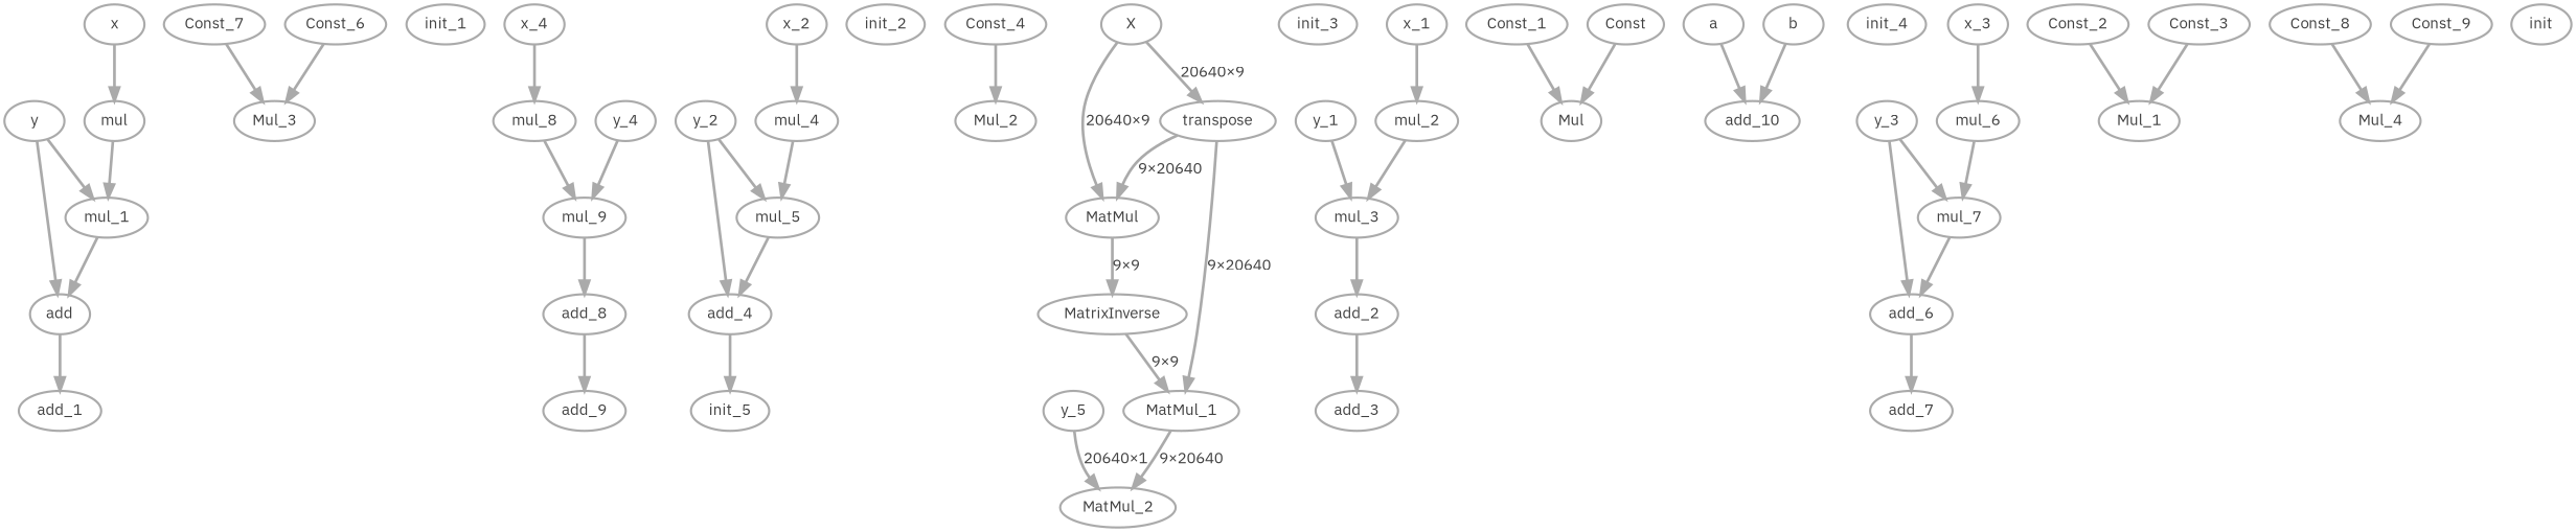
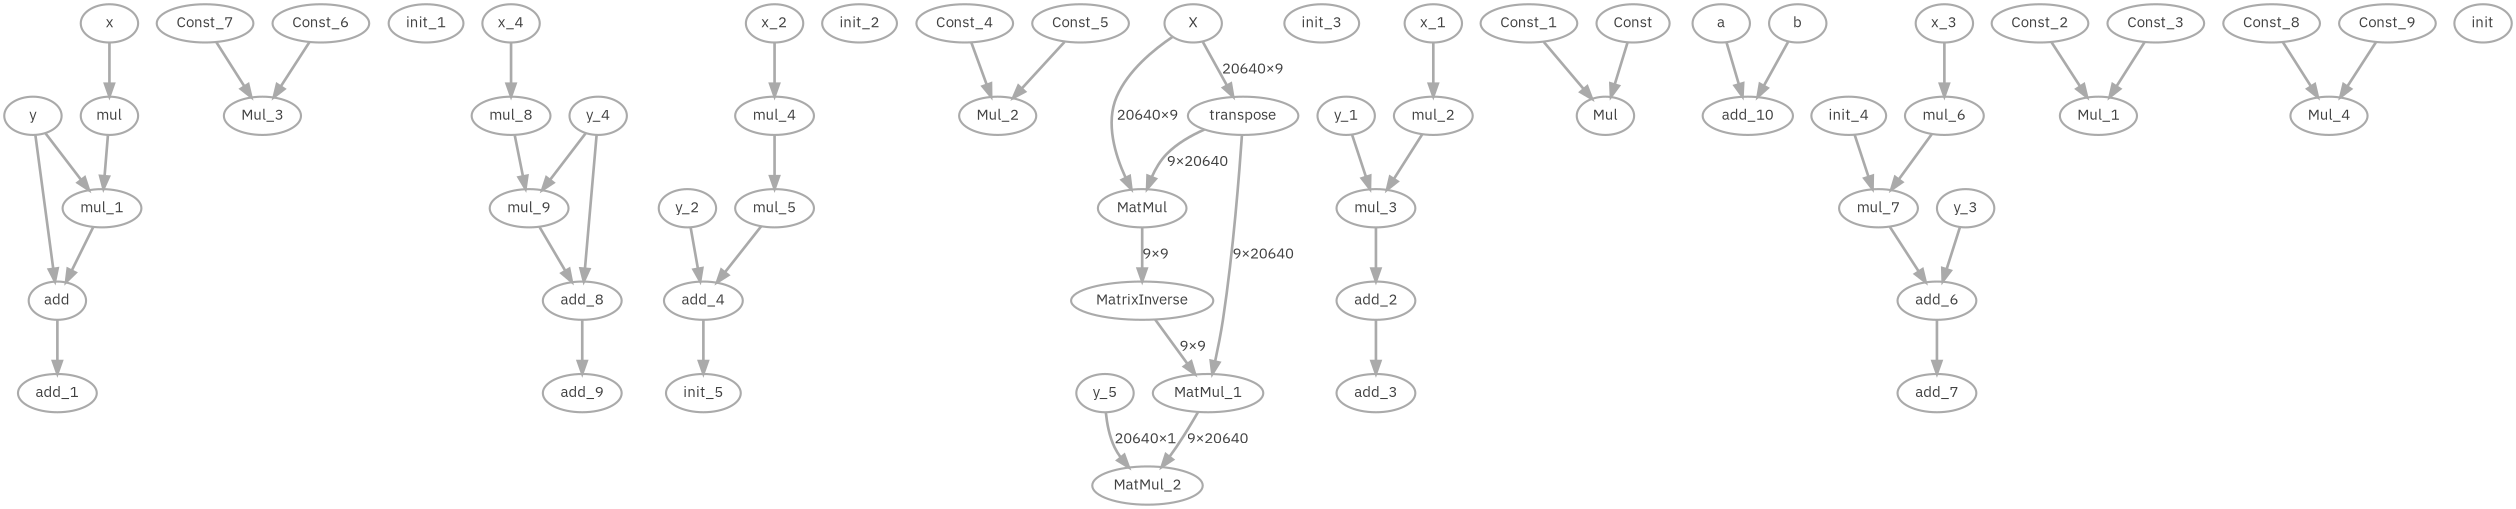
  digraph {
    color=white
    fillcolor=white
    fontcolor="#414141"
    fontname="IBM Plex Sans"
    style=rounded
    node [color="#aaaaaa" fillcolor=white fontcolor="#414141" fontname="IBM Plex Sans" penwidth=2 style=filled]
    edge [arrowsize=1.2 color="#aaaaaa" fontcolor="#414141" fontname="IBM Plex Sans" penwidth=2.5]
    n1 [label=mul]
    n2 [label=mul_1]
    n3 [label=add]
    n4 [label=Const_7]
    n5 [label=Mul_3]
    n6 [label=init_1]
    n7 [label=add_9]
    n8 [label=mul_4]
    n9 [label=mul_5]
    n10 [label=add_4]
    n11 [label=y]
    n12 [label=add_1]
    n13 [label=init_2]
    n14 [label=Const_4]
    n15 [label=Mul_2]
    n16 [label=MatrixInverse]
    n17 [label=MatMul_1]
    n18 [label=MatMul_2]
    n19 [label=init_3]
+   n20 [label=Const_5]
    n21 [label=mul_3]
    n22 [label=add_2]
    n23 [label=add_3]
    n24 [label=mul_9]
    n25 [label=add_8]
    n26 [label=Const_1]
    n27 [label=Mul]
    n28 [label=x]
    n29 [label=a]
    n30 [label=add_10]
    n31 [label=X]
    n32 [label=MatMul]
    n33 [label=transpose]
    n34 [label=init_4]
    n35 [label=y_1]
    n36 [label=b]
    n37 [label=add_7]
    n38 [label=x_4]
    n39 [label=mul_8]
    n40 [label=Const]
    n41 [label=Const_2]
    n42 [label=Mul_1]
    n43 [label=Const_8]
    n44 [label=Mul_4]
    n45 [label=y_3]
    n46 [label=add_6]
    n47 [label=mul_7]
    n48 [label=y_5]
    n49 [label=init_5]
    n50 [label=x_1]
    n51 [label=mul_2]
    n52 [label=Const_6]
    n53 [label=y_4]
    n54 [label=x_3]
    n55 [label=mul_6]
    n56 [label=Const_9]
    n57 [label=init]
    n58 [label=x_2]
    n59 [label=Const_3]
    n60 [label=y_2]
    n1 -> n2
    n2 -> n3
    n3 -> n12
    n4 -> n5
    n8 -> n9
    n9 -> n10
    n10 -> n49
    n11 -> n2
    n11 -> n3
    n14 -> n15
    n16 -> n17 [label="9×9"]
    n17 -> n18 [label="9×20640"]
+   n20 -> n15
    n21 -> n22
    n22 -> n23
    n24 -> n25
    n25 -> n7
    n26 -> n27
    n28 -> n1
    n29 -> n30
    n31 -> n32 [label="20640×9"]
    n31 -> n33 [label="20640×9"]
    n32 -> n16 [label="9×9"]
    n33 -> n17 [label="9×20640"]
    n33 -> n32 [label="9×20640"]
    n35 -> n21
    n36 -> n30
    n38 -> n39
    n39 -> n24
    n40 -> n27
    n41 -> n42
    n43 -> n44
    n45 -> n46
-   n45 -> n47
+   n34 -> n47
    n46 -> n37
    n47 -> n46
    n48 -> n18 [label="20640×1"]
    n50 -> n51
    n51 -> n21
    n52 -> n5
    n53 -> n24
+   n53 -> n25
    n54 -> n55
    n55 -> n47
    n56 -> n44
    n58 -> n8
    n59 -> n42
-   n60 -> n9
    n60 -> n10
  }
